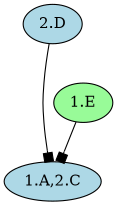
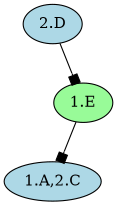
  digraph {
    rankdir=TB
    node [fillcolor=lightblue style=filled]
    edge [arrowhead=box color=black style=filled]
    "2.D"
    "1.A,2.C"
    "1.E" [fillcolor=palegreen]
-   "2.D" -> "1.A,2.C"
+   "2.D" -> "1.E"
    "1.E" -> "1.A,2.C"
  }
